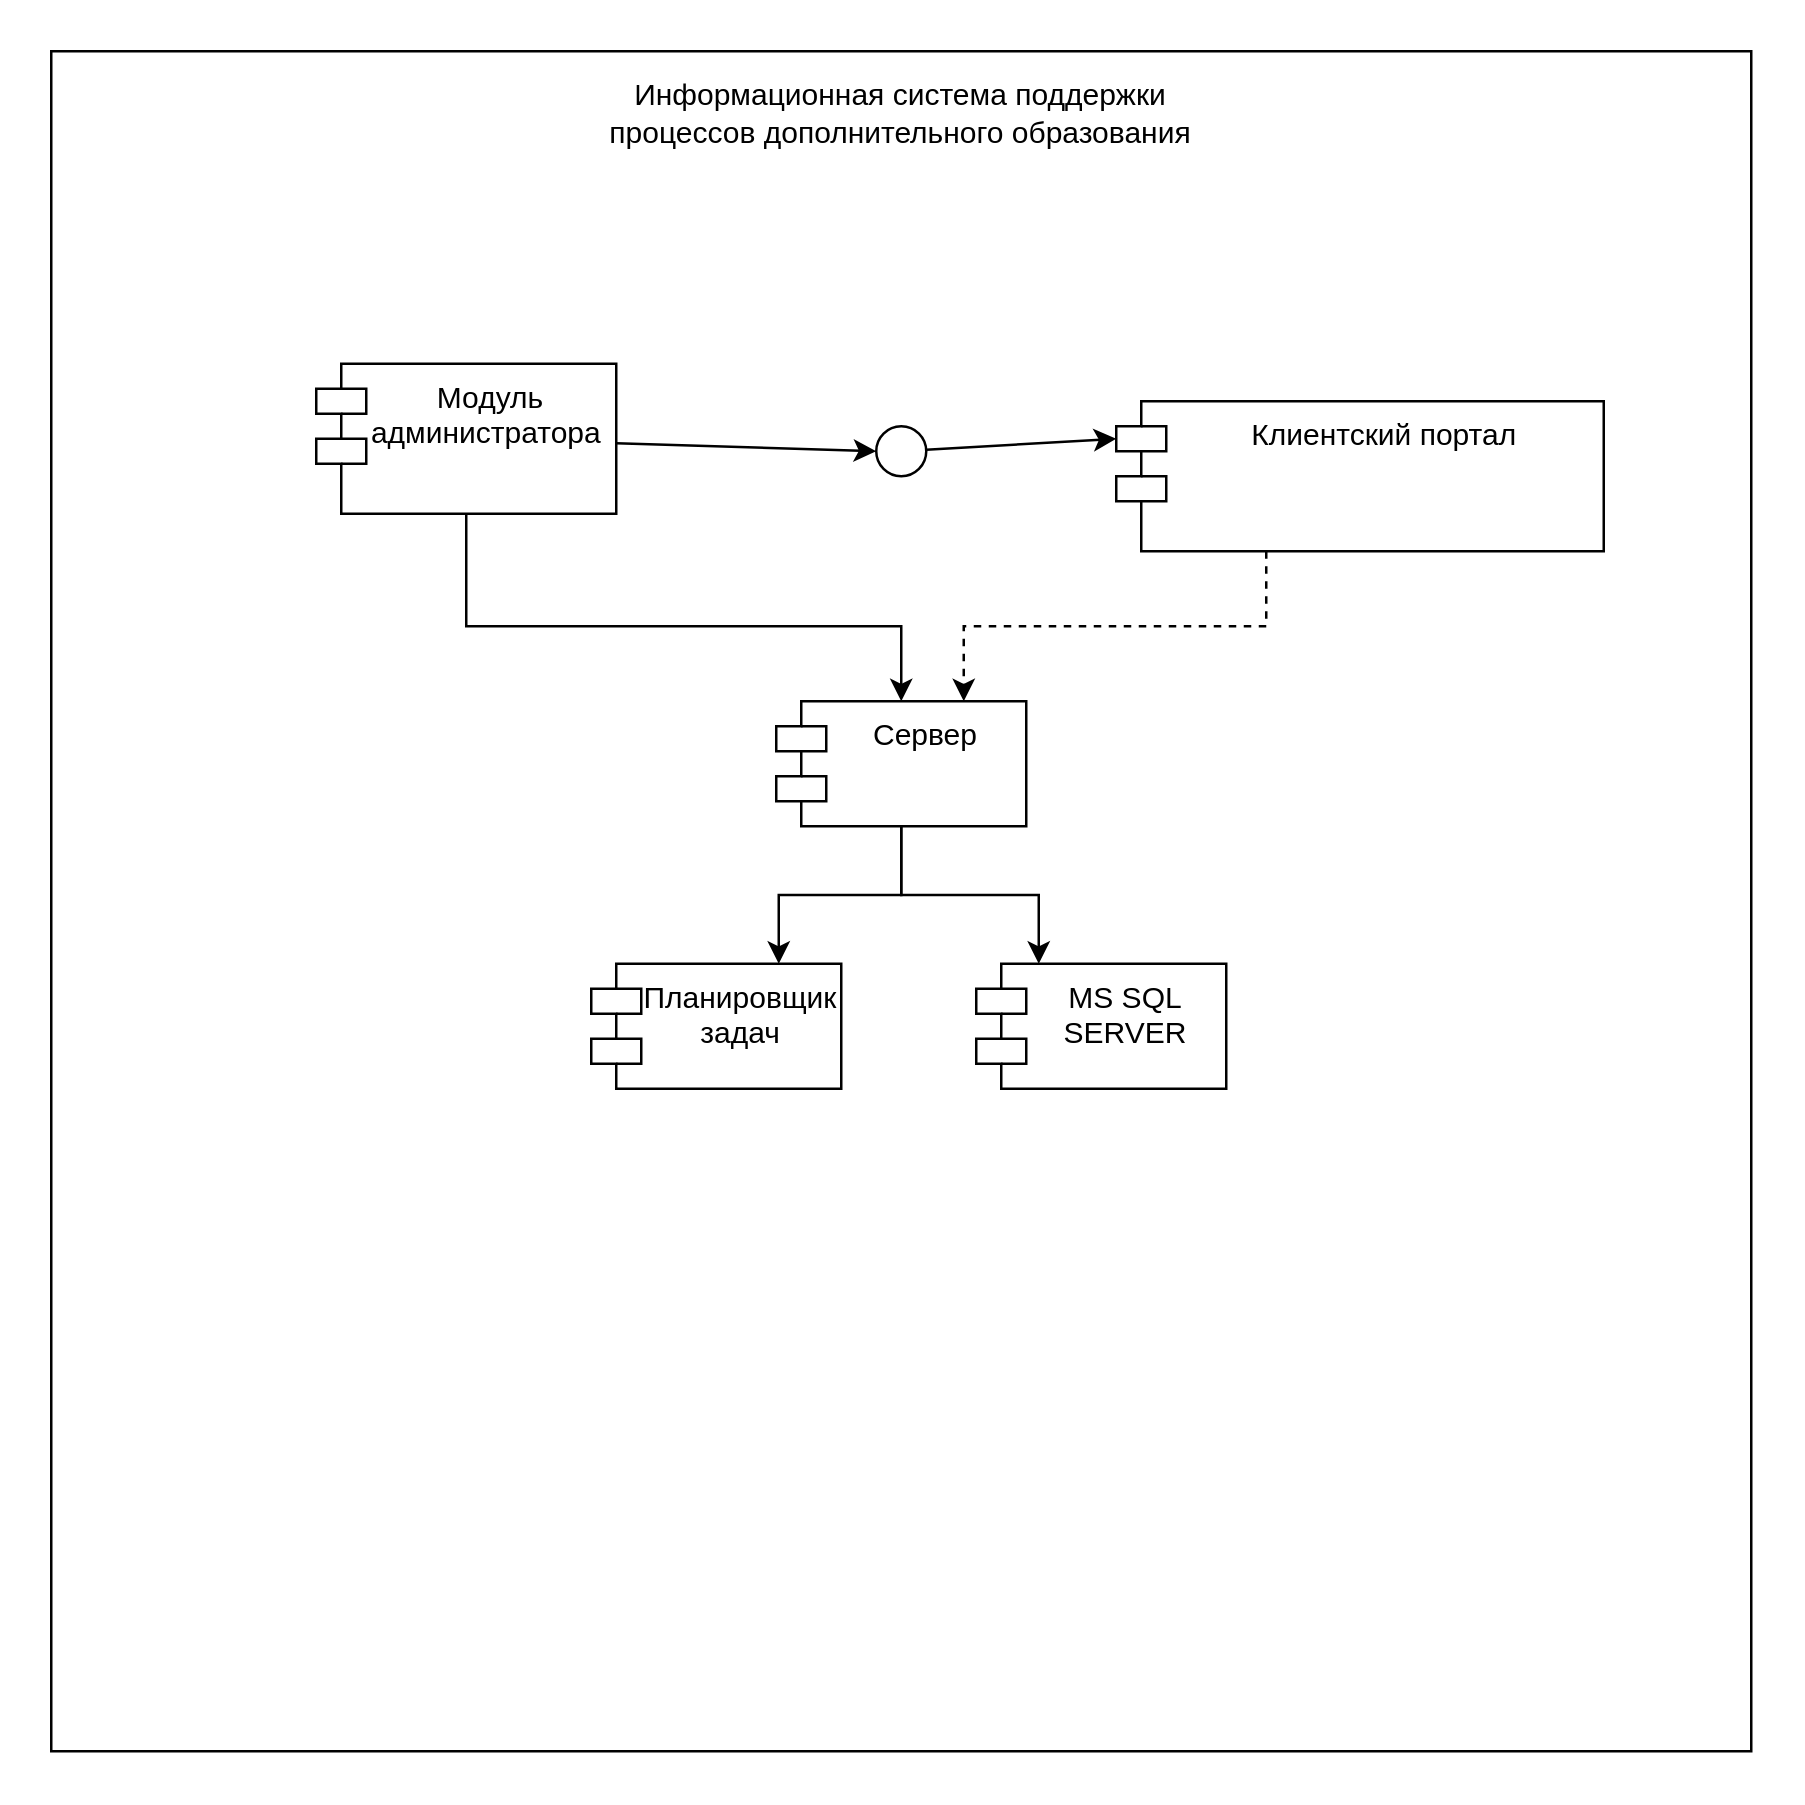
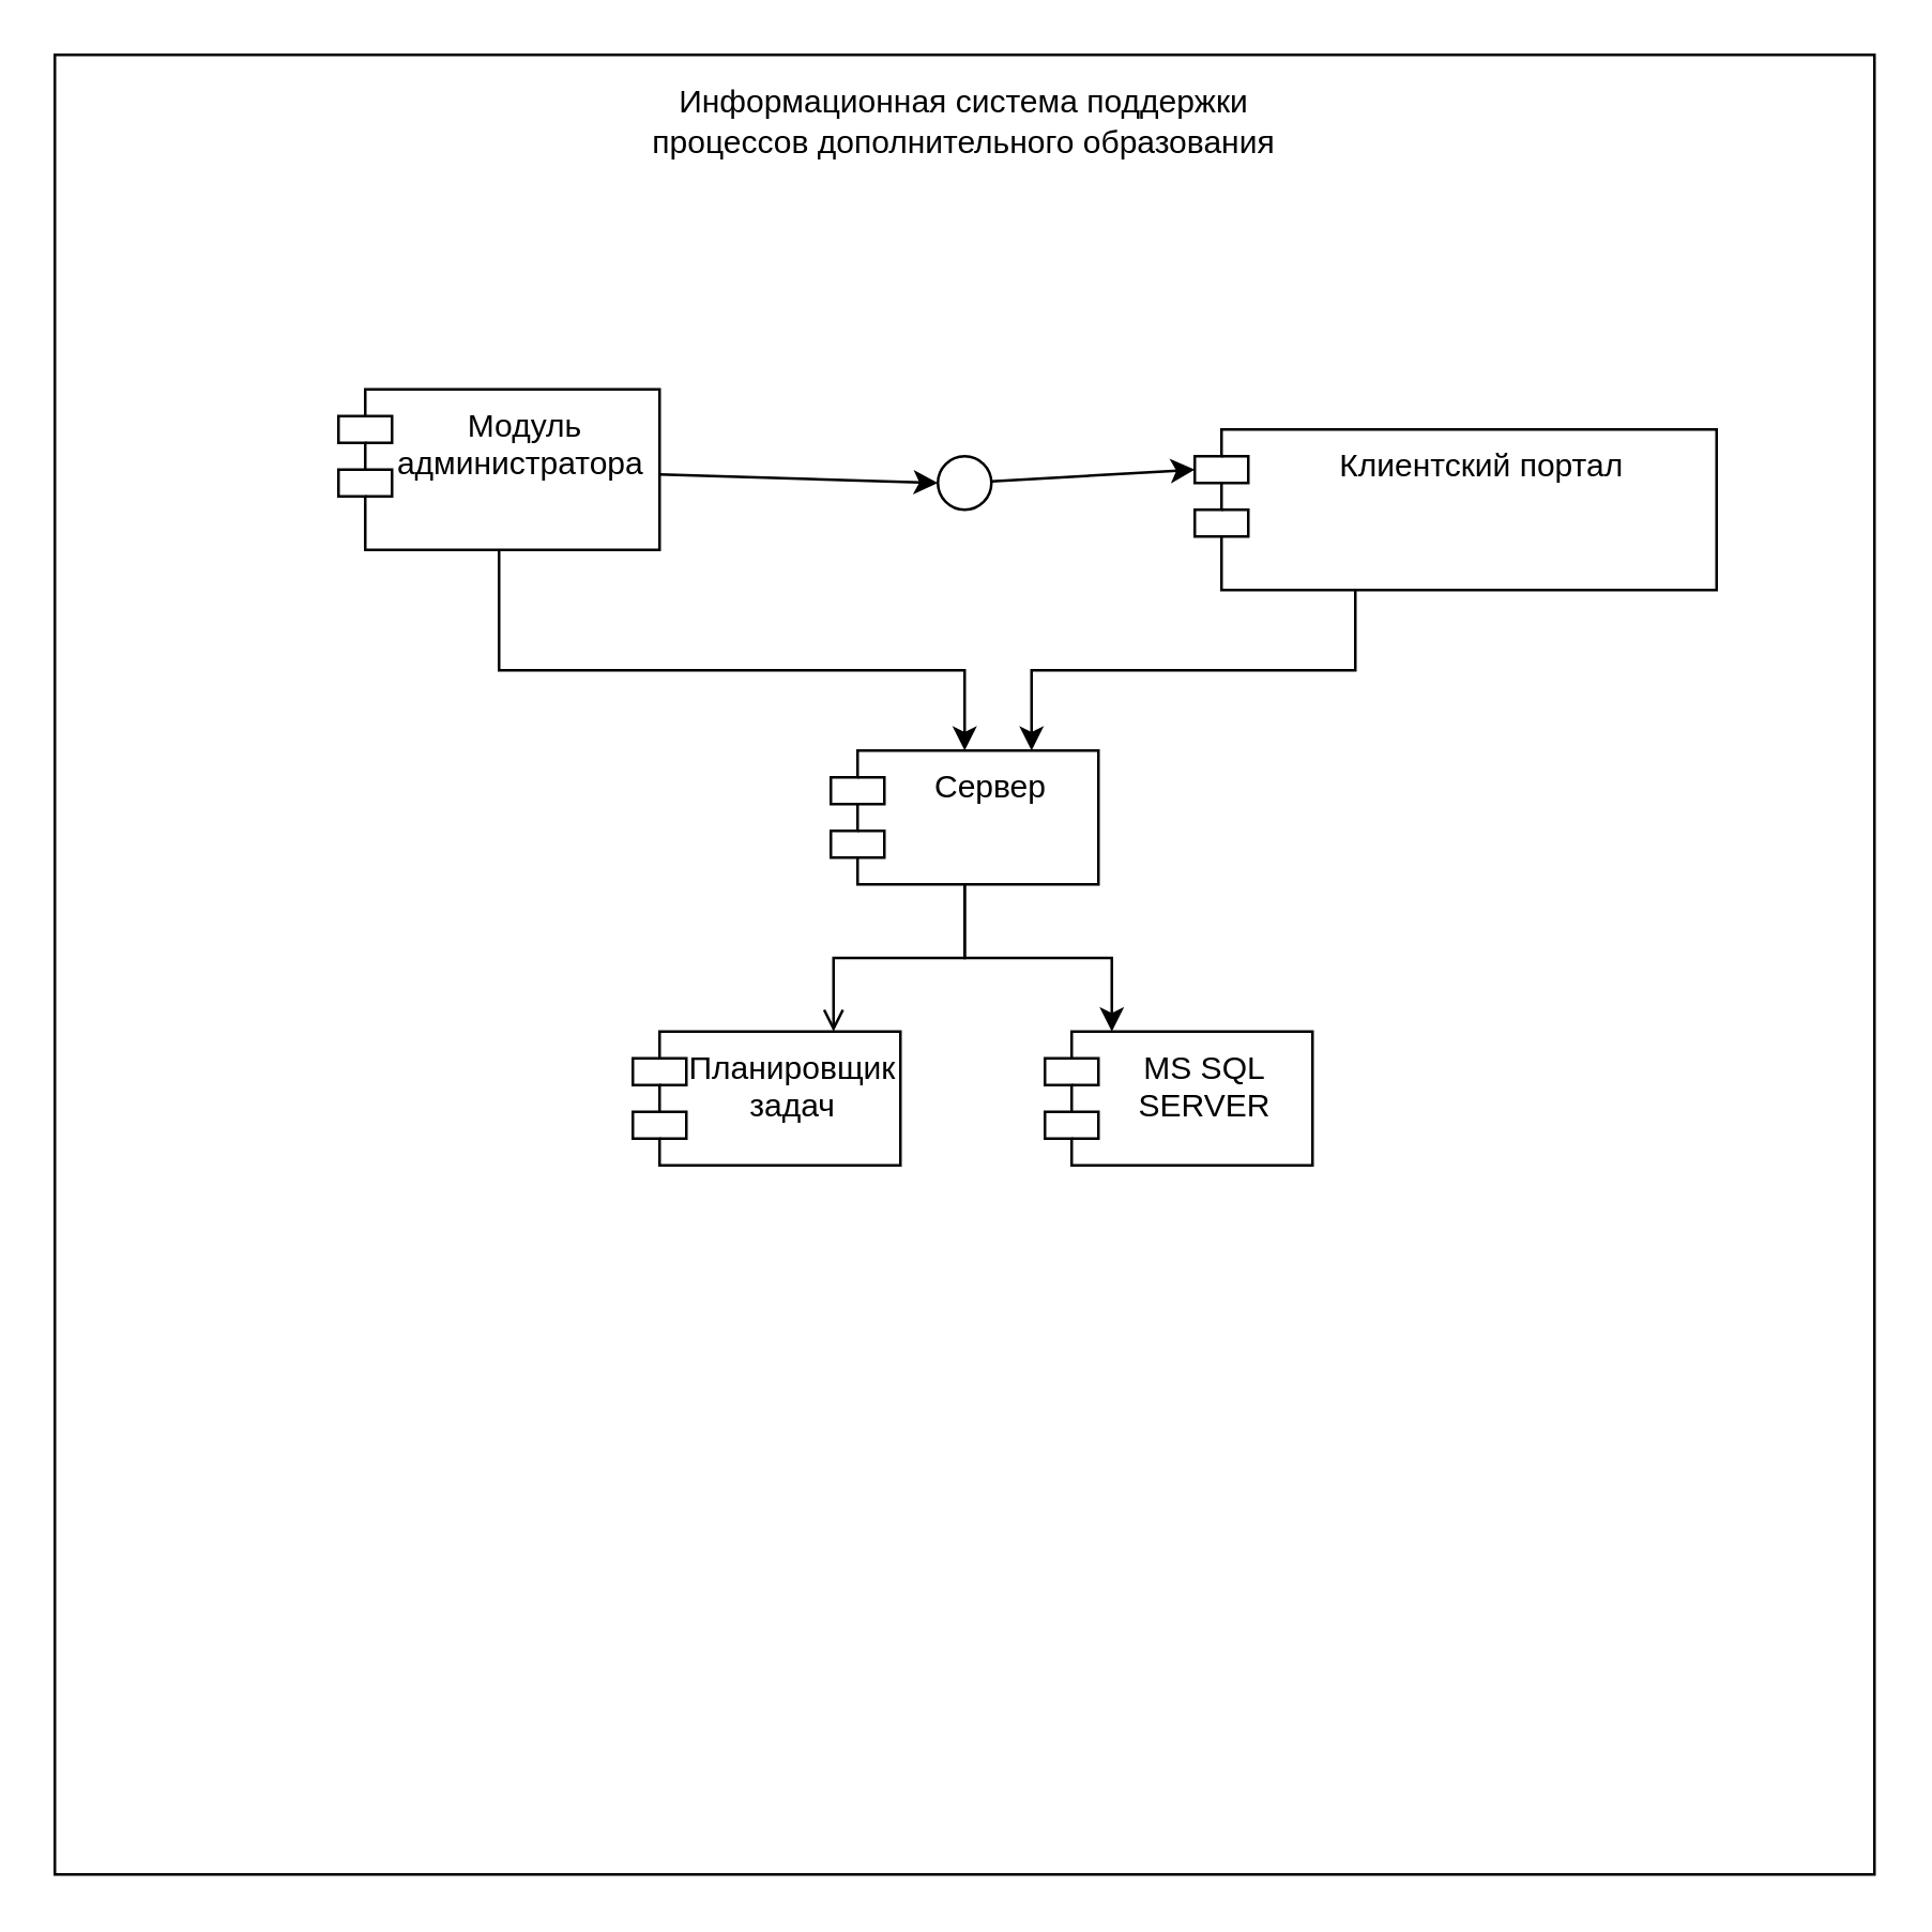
  <mxCell id="0" />
  <mxCell id="1" parent="0" />
  <mxCell id="2" value="" style="whiteSpace=wrap;html=1;aspect=fixed;" vertex="1" parent="1"><mxGeometry x="20" y="20" width="680" height="680" as="geometry" /></mxCell>
  <mxCell id="3" value="Информационная система поддержки процессов дополнительного образования" style="text;html=1;align=center;verticalAlign=middle;whiteSpace=wrap;rounded=0;" vertex="1" parent="1"><mxGeometry x="230" width="260" height="30" as="geometry" y="30" /></mxCell>
  <mxCell id="4" style="rounded=0;orthogonalLoop=1;jettySize=auto;html=1;entryX=0;entryY=0.5;entryDx=0;entryDy=0;" edge="1" parent="1" source="6" target="11"><mxGeometry relative="1" as="geometry" /></mxCell>
  <mxCell id="5" style="edgeStyle=orthogonalEdgeStyle;rounded=0;orthogonalLoop=1;jettySize=auto;html=1;entryX=0.5;entryY=0;entryDx=0;entryDy=0;" edge="1" parent="1" source="6" target="15"><mxGeometry relative="1" as="geometry"><Array as="points"><mxPoint x="186" y="250" /><mxPoint x="360" y="250" /></Array></mxGeometry></mxCell>
  <mxCell id="6" value="Модуль администратора&amp;nbsp;" style="shape=module;align=left;spacingLeft=20;align=center;verticalAlign=top;whiteSpace=wrap;html=1;" vertex="1" parent="1"><mxGeometry x="126" y="145" width="120" height="60" as="geometry" /></mxCell>
- <mxCell id="7" style="edgeStyle=orthogonalEdgeStyle;rounded=0;orthogonalLoop=1;jettySize=auto;html=1;entryX=0.75;entryY=0;entryDx=0;entryDy=0;dashed=1;" edge="1" parent="1" source="8" target="15"><mxGeometry relative="1" as="geometry"><Array as="points"><mxPoint x="506" y="250" /><mxPoint x="385" y="250" /></Array></mxGeometry></mxCell>
+ <mxCell id="7" style="edgeStyle=orthogonalEdgeStyle;rounded=0;orthogonalLoop=1;jettySize=auto;html=1;entryX=0.75;entryY=0;entryDx=0;entryDy=0;" edge="1" parent="1" source="8" target="15"><mxGeometry relative="1" as="geometry"><Array as="points"><mxPoint x="506" y="250" /><mxPoint x="385" y="250" /></Array></mxGeometry></mxCell>
  <mxCell id="8" value="Клиентский портал" style="shape=module;align=left;spacingLeft=20;align=center;verticalAlign=top;whiteSpace=wrap;html=1;" vertex="1" parent="1"><mxGeometry x="446" y="160" width="195" height="60" as="geometry" /></mxCell>
  <mxCell id="9" value="MS SQL SERVER" style="shape=module;align=left;spacingLeft=20;align=center;verticalAlign=top;whiteSpace=wrap;html=1;" vertex="1" parent="1"><mxGeometry x="390" y="385" width="100" height="50" as="geometry" /></mxCell>
  <mxCell id="10" value="Планировщик задач" style="shape=module;align=left;spacingLeft=20;align=center;verticalAlign=top;whiteSpace=wrap;html=1;" vertex="1" parent="1"><mxGeometry x="236" y="385" width="100" height="50" as="geometry" /></mxCell>
  <mxCell id="11" value="" style="ellipse;whiteSpace=wrap;html=1;aspect=fixed;" vertex="1" parent="1"><mxGeometry x="350" y="170" width="20" height="20" as="geometry" /></mxCell>
  <mxCell id="12" style="rounded=0;orthogonalLoop=1;jettySize=auto;html=1;entryX=0;entryY=0;entryDx=0;entryDy=15;entryPerimeter=0;" edge="1" parent="1" source="11" target="8"><mxGeometry relative="1" as="geometry" /></mxCell>
- <mxCell id="13" style="edgeStyle=orthogonalEdgeStyle;rounded=0;orthogonalLoop=1;jettySize=auto;html=1;entryX=0.75;entryY=0;entryDx=0;entryDy=0;" edge="1" parent="1" source="15" target="10"><mxGeometry relative="1" as="geometry" /></mxCell>
+ <mxCell id="13" style="edgeStyle=orthogonalEdgeStyle;rounded=0;orthogonalLoop=1;jettySize=auto;html=1;entryX=0.75;entryY=0;entryDx=0;entryDy=0;endArrow=open;" edge="1" parent="1" source="15" target="10"><mxGeometry relative="1" as="geometry" /></mxCell>
  <mxCell id="14" style="edgeStyle=orthogonalEdgeStyle;rounded=0;orthogonalLoop=1;jettySize=auto;html=1;entryX=0.25;entryY=0;entryDx=0;entryDy=0;" edge="1" parent="1" source="15" target="9"><mxGeometry relative="1" as="geometry" /></mxCell>
  <mxCell id="15" value="Сервер&lt;div&gt;&lt;br/&gt;&lt;/div&gt;" style="shape=module;align=left;spacingLeft=20;align=center;verticalAlign=top;whiteSpace=wrap;html=1;" vertex="1" parent="1"><mxGeometry x="310" y="280" width="100" height="50" as="geometry" /></mxCell>
